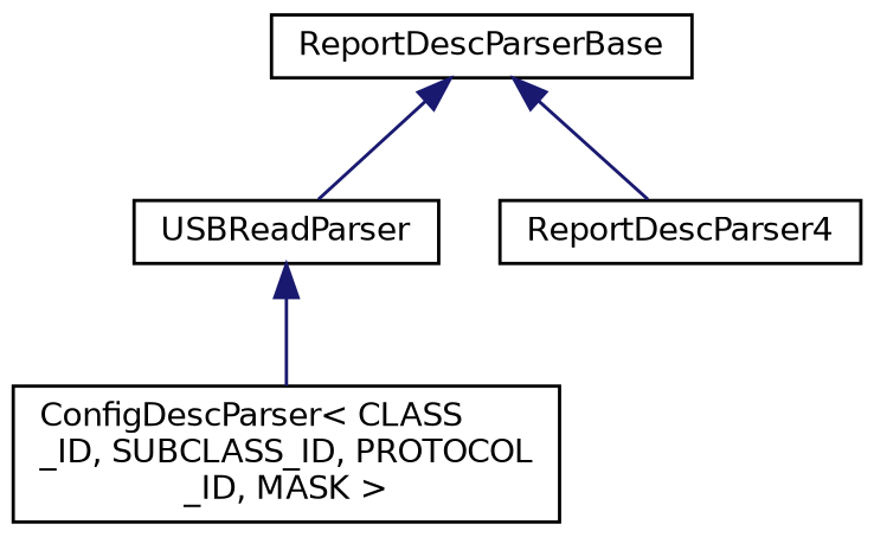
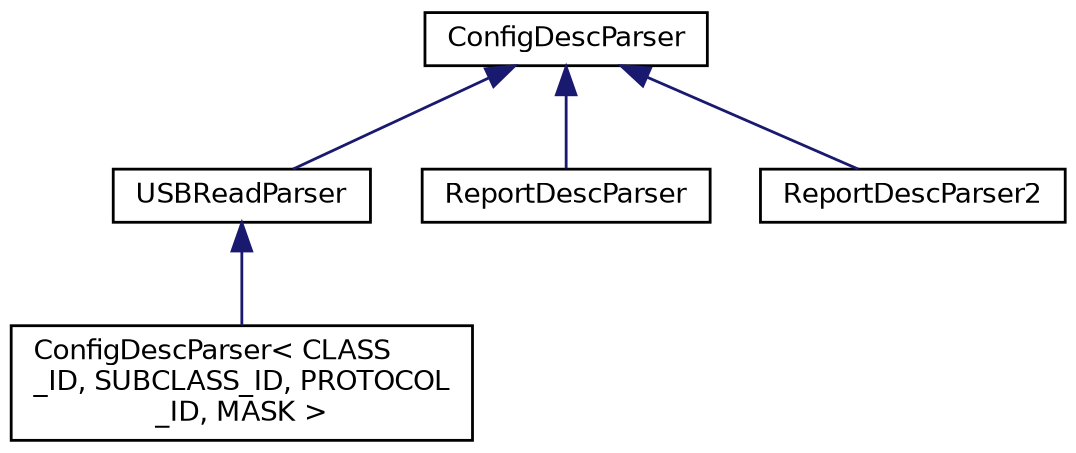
  digraph {
    rankdir=TB
    node [color=black fillcolor=white fontname=Helvetica fontsize=10 shape=record style=filled]
    edge [color=midnightblue dir=back fontname=Helvetica fontsize=10 labelfontname=Helvetica labelfontsize=10 style=solid]
    n1 [height=0.2 label=USBReadParser width=0.4]
    n2 [height=0.2 label="ConfigDescParser\< CLASS\l_ID, SUBCLASS_ID, PROTOCOL\l_ID, MASK \>" width=0.4]
-   n3 [height=0.2 label=ReportDescParserBase width=0.4]
-   n5 [height=0.2 label=ReportDescParser4 width=0.4]
+   n3 [height=0.2 label=ConfigDescParser width=0.4]
+   n4 [height=0.2 label=ReportDescParser width=0.4]
+   n5 [height=0.2 label=ReportDescParser2 width=0.4]
    n1 -> n2
    n3 -> n1
+   n3 -> n4
    n3 -> n5
  }
